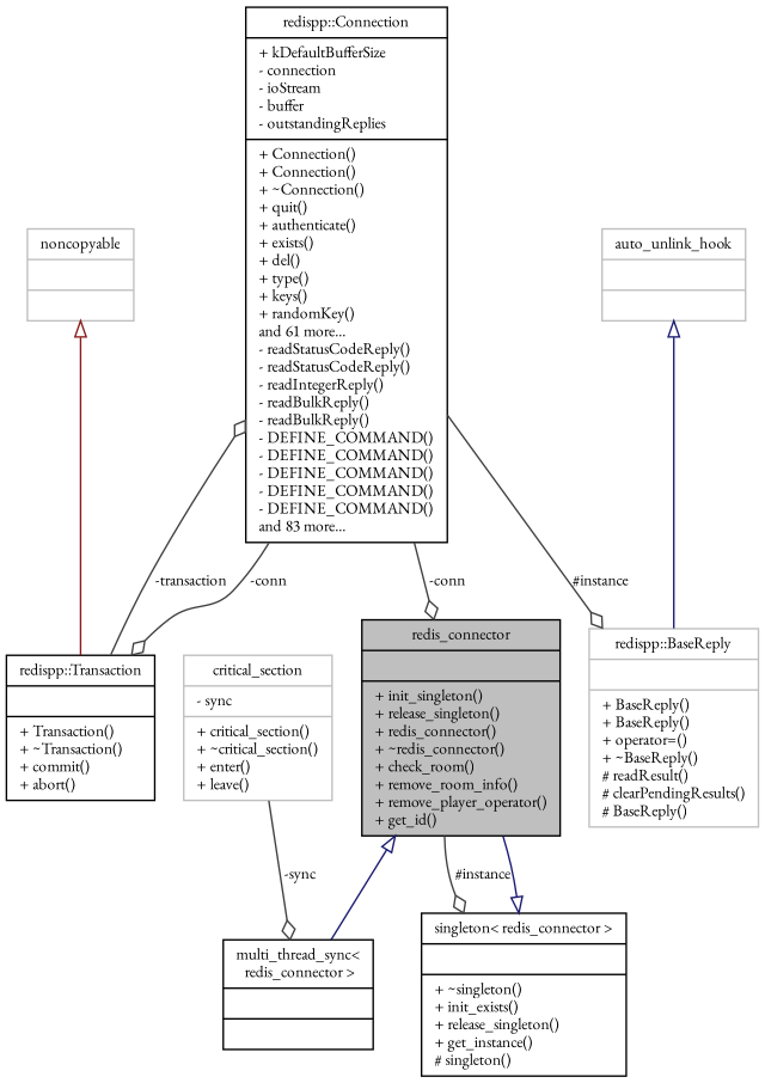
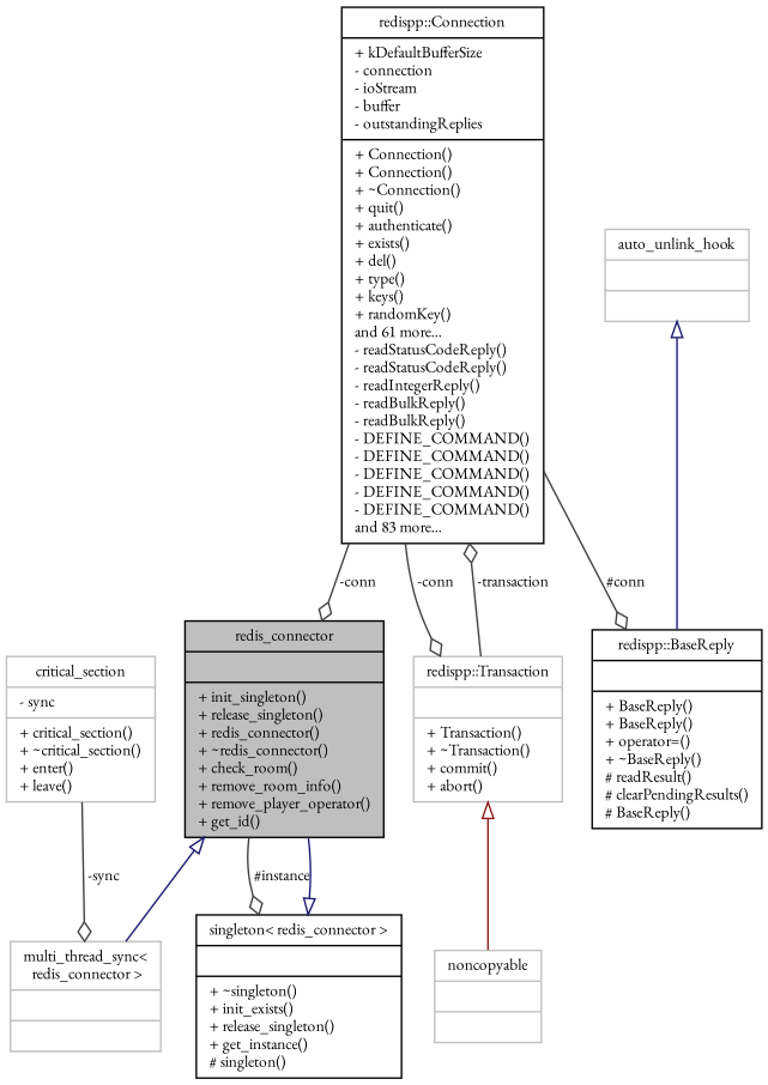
  digraph {
    fontname="EB Garamond"
    node [color=black fillcolor=white fontname="EB Garamond" fontsize=10 shape=record style=filled]
    edge [arrowhead=odiamond color=grey25 fontname="EB Garamond" fontsize=10 labelfontname=Helvetica labelfontsize=10 style=solid]
    n1 [fillcolor=grey75 fontcolor=black height=0.2 label="{redis_connector\n||+ init_singleton()\l+ release_singleton()\l+ redis_connector()\l+ ~redis_connector()\l+ check_room()\l+ remove_room_info()\l+ remove_player_operator()\l+ get_id()\l}" width=0.4]
    n2 [height=0.2 label="{singleton\< redis_connector \>\n||+ ~singleton()\l+ init_exists()\l+ release_singleton()\l+ get_instance()\l# singleton()\l}" width=0.4]
-   n3 [height=0.2 label="{multi_thread_sync\<\l redis_connector \>\n||}" width=0.4]
+   n3 [color=grey75 height=0.2 label="{multi_thread_sync\<\l redis_connector \>\n||}" width=0.4]
    n4 [color=grey75 height=0.2 label="{critical_section\n|- sync\l|+ critical_section()\l+ ~critical_section()\l+ enter()\l+ leave()\l}" width=0.4]
    n5 [height=0.2 label="{redispp::Connection\n|+ kDefaultBufferSize\l- connection\l- ioStream\l- buffer\l- outstandingReplies\l|+ Connection()\l+ Connection()\l+ ~Connection()\l+ quit()\l+ authenticate()\l+ exists()\l+ del()\l+ type()\l+ keys()\l+ randomKey()\land 61 more...\l- readStatusCodeReply()\l- readStatusCodeReply()\l- readIntegerReply()\l- readBulkReply()\l- readBulkReply()\l- DEFINE_COMMAND()\l- DEFINE_COMMAND()\l- DEFINE_COMMAND()\l- DEFINE_COMMAND()\l- DEFINE_COMMAND()\land 83 more...\l}" width=0.4]
-   n6 [height=0.2 label="{redispp::Transaction\n||+ Transaction()\l+ ~Transaction()\l+ commit()\l+ abort()\l}" width=0.4]
-   n7 [color=grey75 height=0.2 label="{redispp::BaseReply\n||+ BaseReply()\l+ BaseReply()\l+ operator=()\l+ ~BaseReply()\l# readResult()\l# clearPendingResults()\l# BaseReply()\l}" width=0.4]
+   n6 [color=grey75 height=0.2 label="{redispp::Transaction\n||+ Transaction()\l+ ~Transaction()\l+ commit()\l+ abort()\l}" width=0.4]
+   n7 [height=0.2 label="{redispp::BaseReply\n||+ BaseReply()\l+ BaseReply()\l+ operator=()\l+ ~BaseReply()\l# readResult()\l# clearPendingResults()\l# BaseReply()\l}" width=0.4]
    n8 [color=grey75 height=0.2 label="{noncopyable\n||}" width=0.4]
    n9 [color=grey75 height=0.2 label="{auto_unlink_hook\n||}" width=0.4]
    n1 -> n2 [label=" #instance"]
    n1 -> n3 [arrowtail=onormal color=midnightblue dir=back arrowhead=""]
    n2 -> n1 [arrowtail=onormal color=midnightblue dir=back arrowhead=""]
    n4 -> n3 [label=" -sync"]
    n5 -> n1 [label=" -conn"]
    n5 -> n6 [label=" -conn"]
-   n5 -> n7 [label=" #instance"]
+   n5 -> n7 [label=" #conn"]
    n6 -> n5 [label=" -transaction"]
-   n8 -> n6 [arrowtail=onormal color=firebrick4 dir=back arrowhead=""]
+   n6 -> n8 [arrowtail=onormal color=firebrick4 dir=back arrowhead=""]
    n9 -> n7 [arrowtail=onormal color=midnightblue dir=back arrowhead=""]
  }
